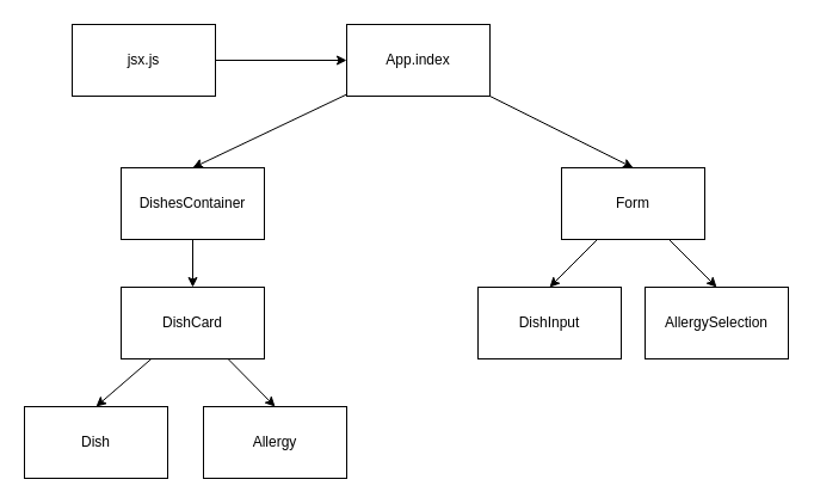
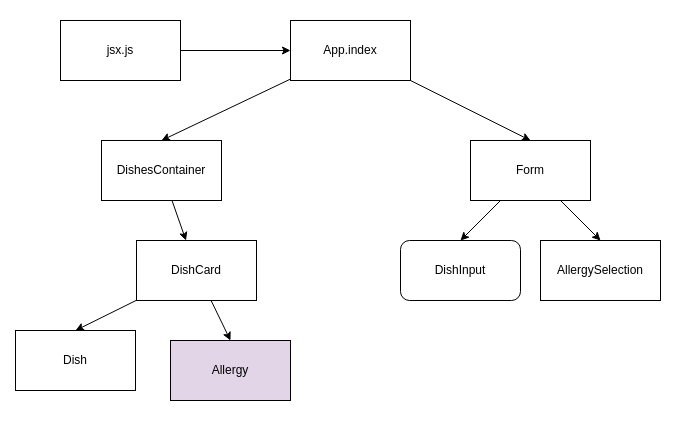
  <mxCell id="0" />
  <mxCell id="1" parent="0" />
  <mxCell id="2" value="" style="edgeStyle=none;html=1;" edge="1" parent="1" source="3" target="6"><mxGeometry relative="1" as="geometry" /></mxCell>
  <mxCell id="3" value="jsx.js" style="rounded=0;whiteSpace=wrap;html=1;" vertex="1" parent="1"><mxGeometry x="60" y="20" width="120" height="60" as="geometry" /></mxCell>
  <mxCell id="4" style="edgeStyle=none;html=1;entryX=0.5;entryY=0;entryDx=0;entryDy=0;" edge="1" parent="1" source="6" target="8"><mxGeometry relative="1" as="geometry" /></mxCell>
  <mxCell id="5" style="edgeStyle=none;html=1;entryX=0.5;entryY=0;entryDx=0;entryDy=0;" edge="1" parent="1" source="6" target="16"><mxGeometry relative="1" as="geometry" /></mxCell>
  <mxCell id="6" value="App.index" style="rounded=0;whiteSpace=wrap;html=1;" vertex="1" parent="1"><mxGeometry x="290" y="20" width="120" height="60" as="geometry" /></mxCell>
  <mxCell id="7" value="" style="edgeStyle=none;html=1;" edge="1" parent="1" source="8" target="11"><mxGeometry relative="1" as="geometry" /></mxCell>
  <mxCell id="8" value="DishesContainer" style="rounded=0;whiteSpace=wrap;html=1;" vertex="1" parent="1"><mxGeometry x="101" y="140" width="120" height="60" as="geometry" /></mxCell>
  <mxCell id="9" style="edgeStyle=none;html=1;entryX=0.5;entryY=0;entryDx=0;entryDy=0;" edge="1" parent="1" source="11" target="12"><mxGeometry relative="1" as="geometry" /></mxCell>
  <mxCell id="10" style="edgeStyle=none;html=1;entryX=0.5;entryY=0;entryDx=0;entryDy=0;" edge="1" parent="1" source="11" target="13"><mxGeometry relative="1" as="geometry" /></mxCell>
- <mxCell id="11" value="DishCard" style="rounded=0;whiteSpace=wrap;html=1;" vertex="1" parent="1"><mxGeometry x="101" y="240" width="120" height="60" as="geometry" /></mxCell>
- <mxCell id="12" value="Dish" style="rounded=0;whiteSpace=wrap;html=1;" vertex="1" parent="1"><mxGeometry x="20" y="340" width="120" height="60" as="geometry" /></mxCell>
- <mxCell id="13" value="Allergy" style="rounded=0;whiteSpace=wrap;html=1;" vertex="1" parent="1"><mxGeometry x="170" y="340" width="120" height="60" as="geometry" /></mxCell>
+ <mxCell id="11" value="DishCard" style="rounded=0;whiteSpace=wrap;html=1;" vertex="1" parent="1"><mxGeometry x="136" y="240" width="120" height="60" as="geometry" /></mxCell>
+ <mxCell id="12" value="Dish" style="rounded=0;whiteSpace=wrap;html=1;" vertex="1" parent="1"><mxGeometry x="15" y="330" width="120" height="60" as="geometry" /></mxCell>
+ <mxCell id="13" value="Allergy" style="rounded=0;whiteSpace=wrap;html=1;fillColor=#e1d5e7;" vertex="1" parent="1"><mxGeometry x="170" y="340" width="120" height="60" as="geometry" /></mxCell>
  <mxCell id="14" style="edgeStyle=none;html=1;entryX=0.5;entryY=0;entryDx=0;entryDy=0;" edge="1" parent="1" source="16" target="17"><mxGeometry relative="1" as="geometry" /></mxCell>
  <mxCell id="15" style="edgeStyle=none;html=1;entryX=0.5;entryY=0;entryDx=0;entryDy=0;" edge="1" parent="1" source="16" target="18"><mxGeometry relative="1" as="geometry" /></mxCell>
  <mxCell id="16" value="Form" style="rounded=0;whiteSpace=wrap;html=1;" vertex="1" parent="1"><mxGeometry x="470" y="140" width="120" height="60" as="geometry" /></mxCell>
- <mxCell id="17" value="DishInput" style="rounded=0;whiteSpace=wrap;html=1;" vertex="1" parent="1"><mxGeometry x="400" y="240" width="120" height="60" as="geometry" /></mxCell>
+ <mxCell id="17" value="DishInput" style="whiteSpace=wrap;html=1;rounded=1;" vertex="1" parent="1"><mxGeometry x="400" y="240" width="120" height="60" as="geometry" /></mxCell>
  <mxCell id="18" value="AllergySelection" style="rounded=0;whiteSpace=wrap;html=1;" vertex="1" parent="1"><mxGeometry x="540" y="240" width="120" height="60" as="geometry" /></mxCell>
